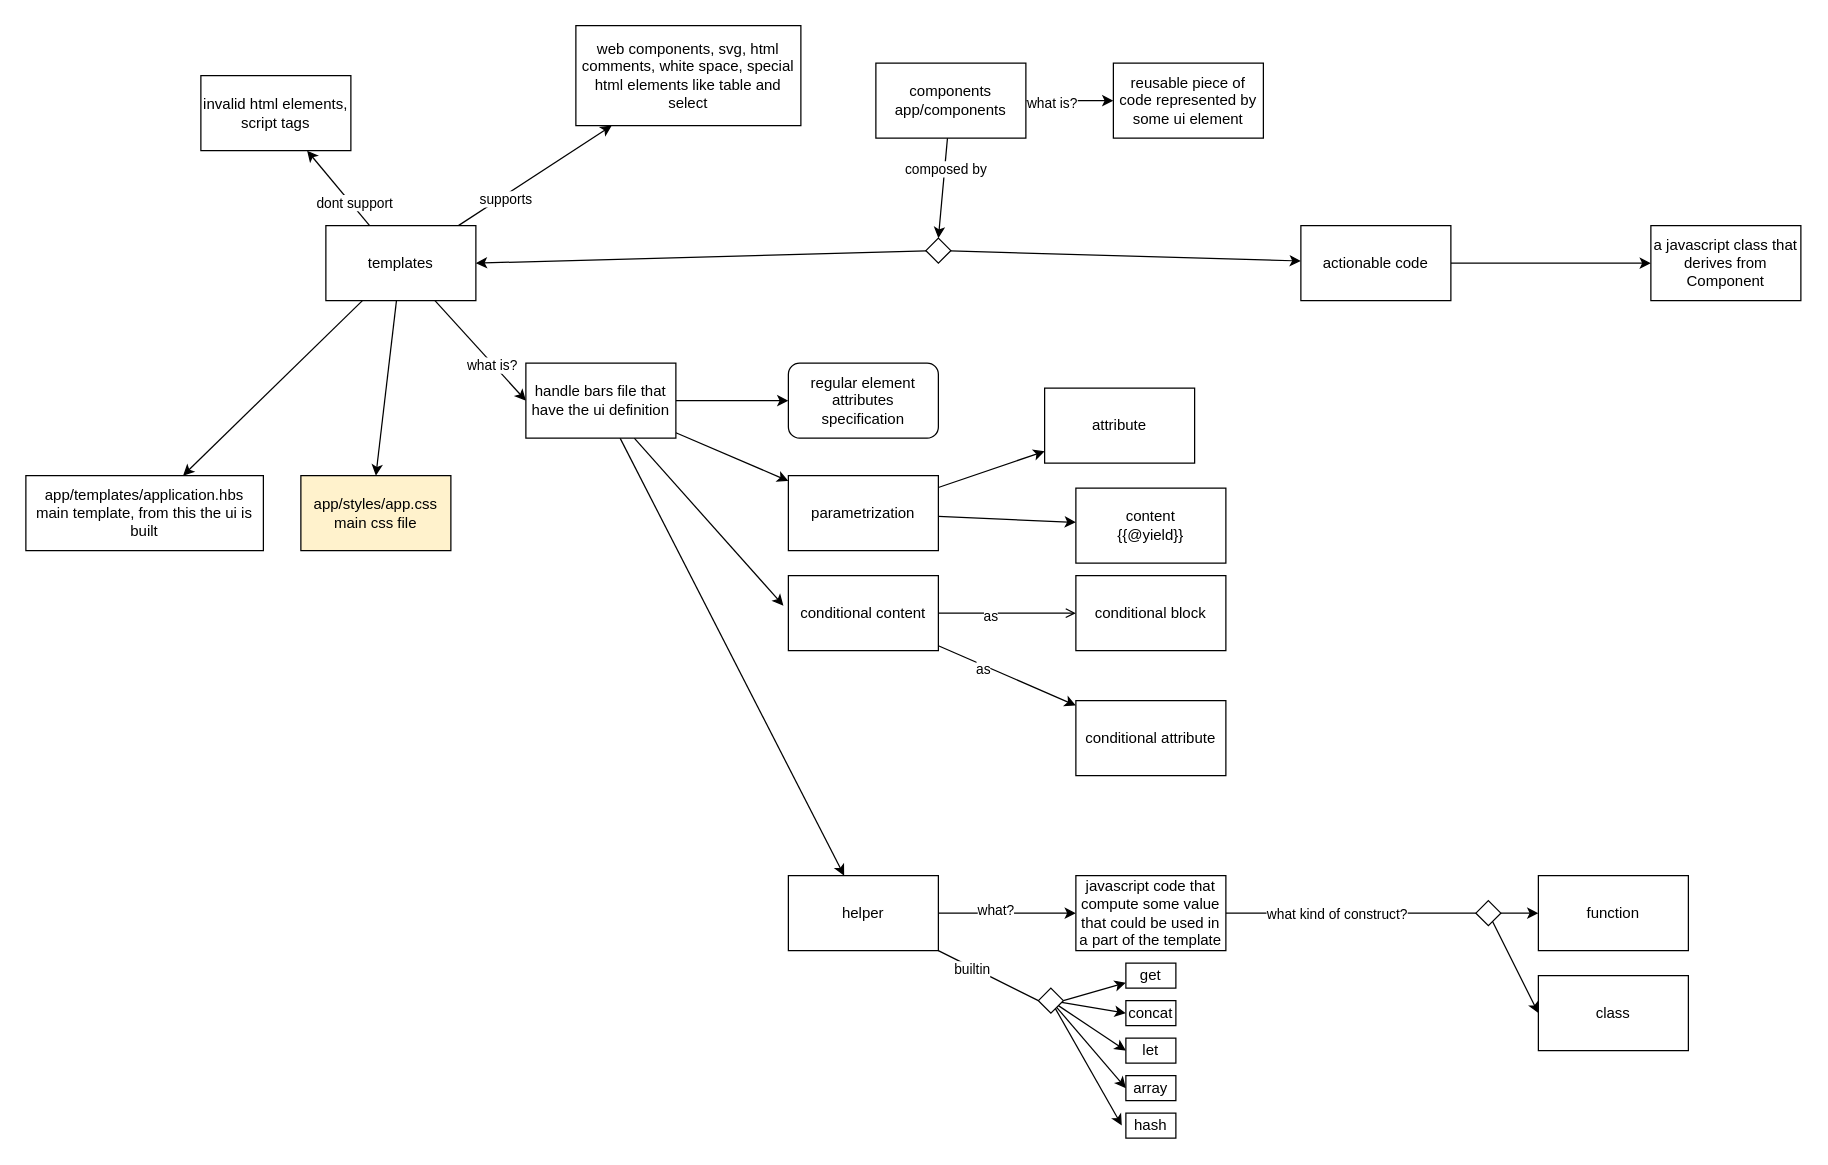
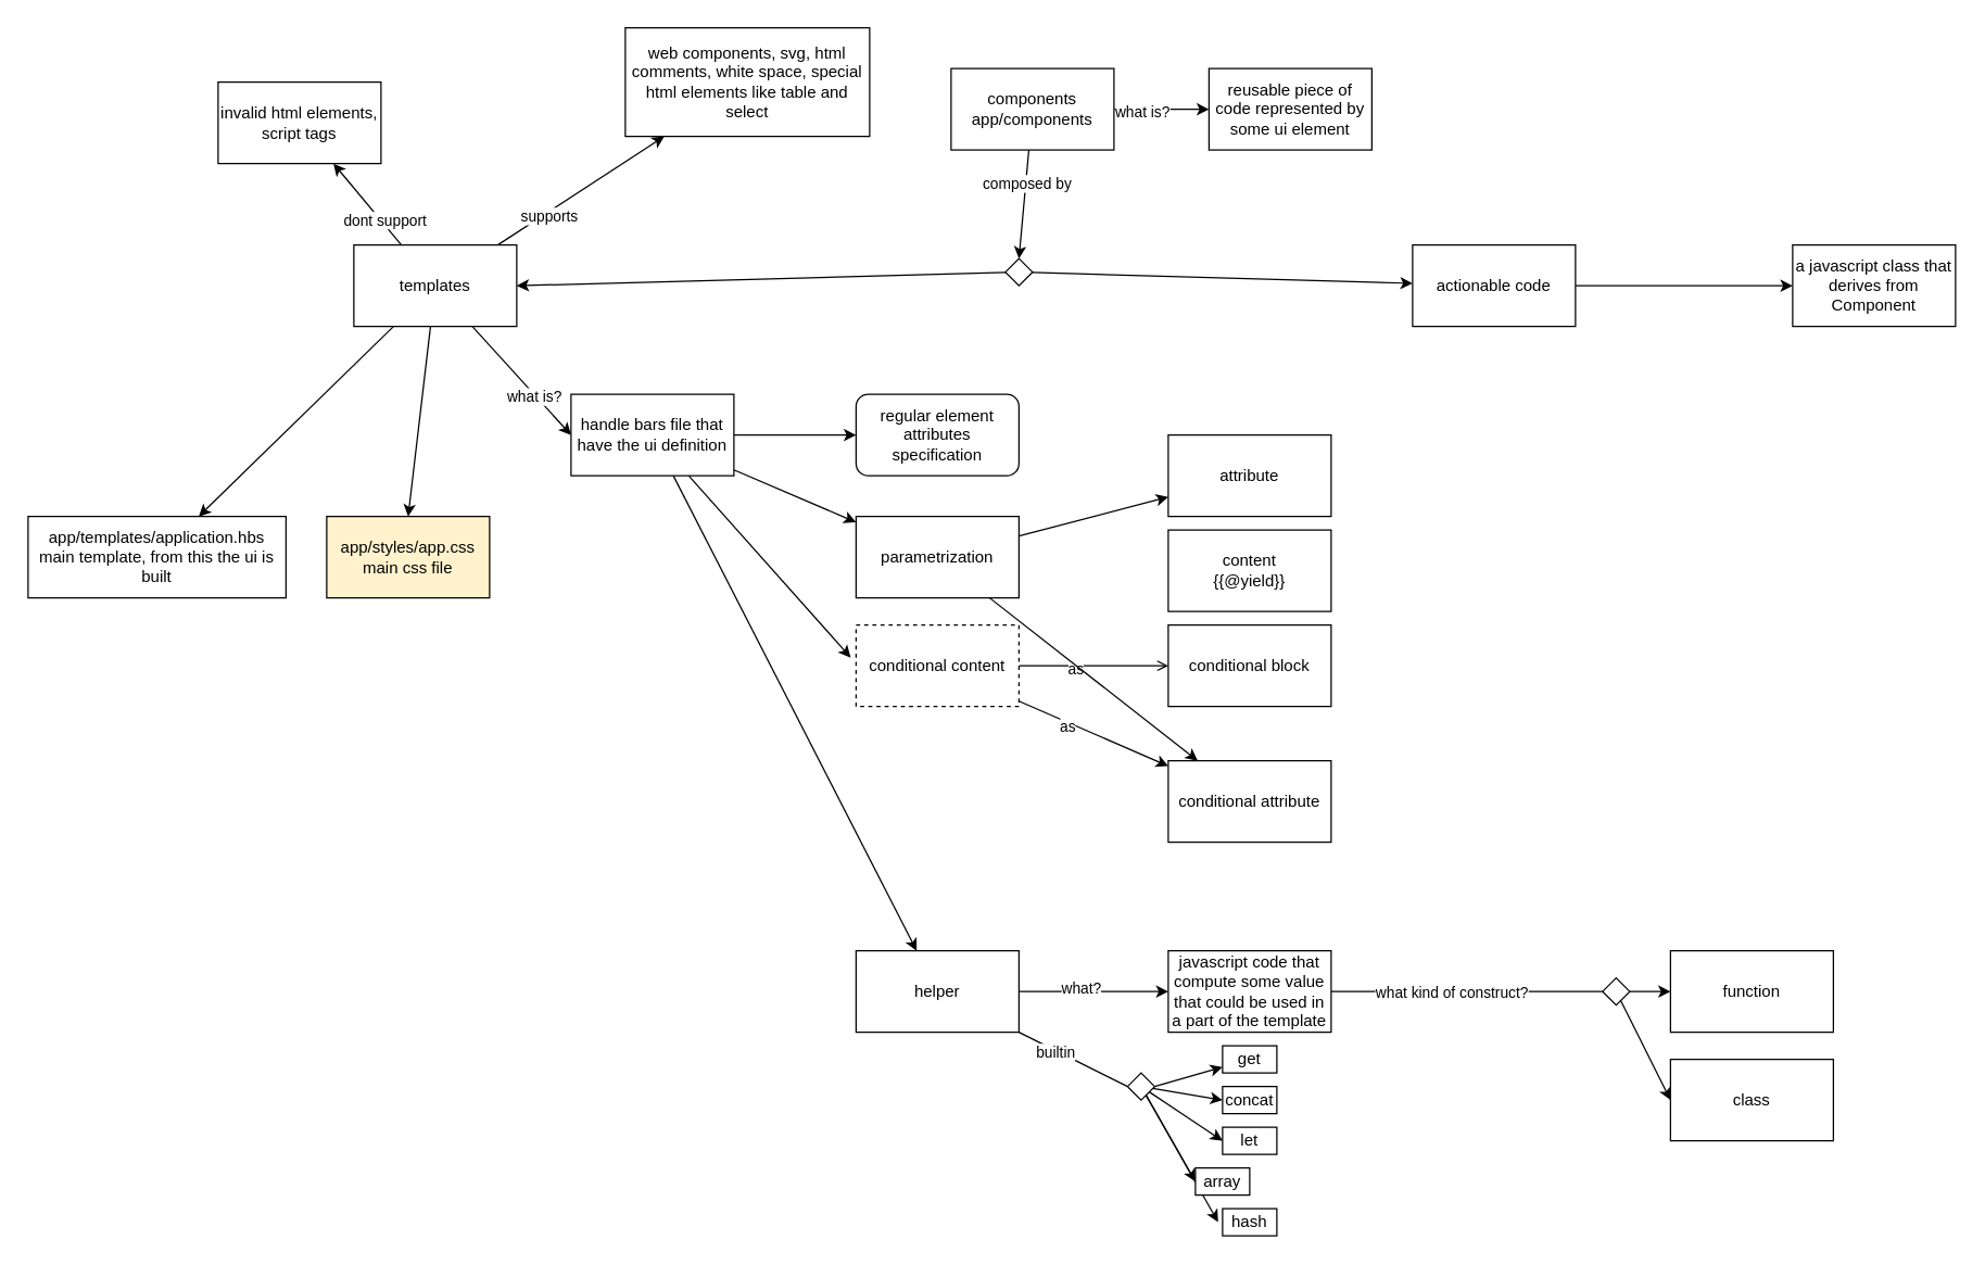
  <mxCell id="0" />
  <mxCell id="1" parent="0" />
  <mxCell id="2" style="rounded=0;orthogonalLoop=1;jettySize=auto;html=1;entryX=0.5;entryY=0;entryDx=0;entryDy=0;" edge="1" parent="1" source="9" target="12"><mxGeometry relative="1" as="geometry"><mxPoint x="480" y="300" as="targetPoint" /></mxGeometry></mxCell>
  <mxCell id="3" style="rounded=0;orthogonalLoop=1;jettySize=auto;html=1;entryX=0;entryY=0.5;entryDx=0;entryDy=0;" edge="1" parent="1" source="9" target="17"><mxGeometry relative="1" as="geometry"><mxPoint x="470" y="210" as="targetPoint" /></mxGeometry></mxCell>
  <mxCell id="4" value="what is?" style="edgeLabel;html=1;align=center;verticalAlign=middle;resizable=0;points=[];" vertex="1" connectable="0" parent="3"><mxGeometry x="0.273" y="-1" relative="1" as="geometry"><mxPoint as="offset" /></mxGeometry></mxCell>
  <mxCell id="5" style="rounded=0;orthogonalLoop=1;jettySize=auto;html=1;" edge="1" parent="1" source="9" target="18"><mxGeometry relative="1" as="geometry"><mxPoint x="450" y="90" as="targetPoint" /></mxGeometry></mxCell>
  <mxCell id="6" value="supports" style="edgeLabel;html=1;align=center;verticalAlign=middle;resizable=0;points=[];" vertex="1" connectable="0" parent="5"><mxGeometry x="-0.413" y="-2" relative="1" as="geometry"><mxPoint as="offset" /></mxGeometry></mxCell>
  <mxCell id="7" style="edgeStyle=none;rounded=0;orthogonalLoop=1;jettySize=auto;html=1;" edge="1" parent="1" source="9" target="19"><mxGeometry relative="1" as="geometry"><mxPoint x="240" y="110" as="targetPoint" /></mxGeometry></mxCell>
  <mxCell id="8" value="dont support" style="edgeLabel;html=1;align=center;verticalAlign=middle;resizable=0;points=[];" vertex="1" connectable="0" parent="7"><mxGeometry x="-0.433" y="-2" relative="1" as="geometry"><mxPoint as="offset" /></mxGeometry></mxCell>
  <mxCell id="9" value="templates" style="rounded=0;whiteSpace=wrap;html=1;" vertex="1" parent="1"><mxGeometry x="260" y="180" width="120" height="60" as="geometry" /></mxCell>
  <mxCell id="10" value="app/templates/application.hbs&lt;br&gt;main template, from this the ui is built" style="rounded=0;whiteSpace=wrap;html=1;" vertex="1" parent="1"><mxGeometry y="380" width="190" height="60" as="geometry" x="20" /></mxCell>
  <mxCell id="11" style="rounded=0;orthogonalLoop=1;jettySize=auto;html=1;" edge="1" parent="1" source="9" target="10"><mxGeometry relative="1" as="geometry"><mxPoint x="150" y="290" as="targetPoint" /><mxPoint x="210" y="210" as="sourcePoint" /></mxGeometry></mxCell>
  <mxCell id="12" value="app/styles/app.css&lt;br&gt;main css file" style="rounded=0;whiteSpace=wrap;html=1;fillColor=#fff2cc;" vertex="1" parent="1"><mxGeometry x="240" y="380" width="120" height="60" as="geometry" /></mxCell>
  <mxCell id="13" style="edgeStyle=none;rounded=0;orthogonalLoop=1;jettySize=auto;html=1;" edge="1" parent="1" source="17" target="28"><mxGeometry relative="1" as="geometry"><mxPoint x="660" y="320" as="targetPoint" /></mxGeometry></mxCell>
  <mxCell id="14" style="edgeStyle=none;rounded=0;orthogonalLoop=1;jettySize=auto;html=1;entryX=-0.033;entryY=0.4;entryDx=0;entryDy=0;entryPerimeter=0;" edge="1" parent="1" source="17" target="33"><mxGeometry relative="1" as="geometry"><mxPoint x="630" y="410" as="targetPoint" /></mxGeometry></mxCell>
  <mxCell id="15" style="edgeStyle=none;rounded=0;orthogonalLoop=1;jettySize=auto;html=1;" edge="1" parent="1" source="17" target="34"><mxGeometry relative="1" as="geometry"><mxPoint x="630" y="320" as="targetPoint" /></mxGeometry></mxCell>
  <mxCell id="16" style="edgeStyle=none;rounded=0;orthogonalLoop=1;jettySize=auto;html=1;" edge="1" parent="1" source="17" target="42"><mxGeometry relative="1" as="geometry"><mxPoint x="640" y="740" as="targetPoint" /></mxGeometry></mxCell>
  <mxCell id="17" value="handle bars file that have the ui definition" style="rounded=0;whiteSpace=wrap;html=1;" vertex="1" parent="1"><mxGeometry x="420" y="290" width="120" height="60" as="geometry" /></mxCell>
  <mxCell id="18" value="web components, svg, html comments, white space, special html elements like table and select" style="rounded=0;whiteSpace=wrap;html=1;" vertex="1" parent="1"><mxGeometry x="460" y="20" width="180" height="80" as="geometry" /></mxCell>
  <mxCell id="19" value="invalid html elements, script tags" style="rounded=0;whiteSpace=wrap;html=1;" vertex="1" parent="1"><mxGeometry x="160" y="60" width="120" height="60" as="geometry" /></mxCell>
  <mxCell id="20" style="edgeStyle=none;rounded=0;orthogonalLoop=1;jettySize=auto;html=1;" edge="1" parent="1" source="24" target="25"><mxGeometry relative="1" as="geometry"><mxPoint x="960" y="150" as="targetPoint" /></mxGeometry></mxCell>
  <mxCell id="21" value="what is?" style="edgeLabel;html=1;align=center;verticalAlign=middle;resizable=0;points=[];" vertex="1" connectable="0" parent="20"><mxGeometry x="-0.429" y="-1" relative="1" as="geometry"><mxPoint as="offset" /></mxGeometry></mxCell>
  <mxCell id="22" style="edgeStyle=none;rounded=0;orthogonalLoop=1;jettySize=auto;html=1;entryX=0.5;entryY=0;entryDx=0;entryDy=0;" edge="1" parent="1" source="24" target="66"><mxGeometry relative="1" as="geometry"><mxPoint x="580" y="200" as="targetPoint" /></mxGeometry></mxCell>
  <mxCell id="23" value="composed by" style="edgeLabel;html=1;align=center;verticalAlign=middle;resizable=0;points=[];" vertex="1" connectable="0" parent="22"><mxGeometry x="-0.379" y="-1" relative="1" as="geometry"><mxPoint x="1" as="offset" /></mxGeometry></mxCell>
  <mxCell id="24" value="components&lt;br&gt;app/components" style="rounded=0;whiteSpace=wrap;html=1;" vertex="1" parent="1"><mxGeometry x="700" y="50" width="120" height="60" as="geometry" /></mxCell>
  <mxCell id="25" value="reusable piece of code represented by some ui element" style="rounded=0;whiteSpace=wrap;html=1;" vertex="1" parent="1"><mxGeometry x="890" y="50" width="120" height="60" as="geometry" /></mxCell>
  <mxCell id="26" style="edgeStyle=none;rounded=0;orthogonalLoop=1;jettySize=auto;html=1;" edge="1" parent="1" source="28" target="37"><mxGeometry relative="1" as="geometry"><mxPoint x="830" y="390" as="targetPoint" /></mxGeometry></mxCell>
  <mxCell id="27" style="edgeStyle=none;rounded=0;orthogonalLoop=1;jettySize=auto;html=1;" edge="1" parent="1" source="38"><mxGeometry relative="1" as="geometry"><mxPoint x="860" y="420" as="targetPoint" /></mxGeometry></mxCell>
  <mxCell id="28" value="parametrization" style="rounded=0;whiteSpace=wrap;html=1;" vertex="1" parent="1"><mxGeometry x="630" y="380" width="120" height="60" as="geometry" /></mxCell>
  <mxCell id="29" style="edgeStyle=none;rounded=0;orthogonalLoop=1;jettySize=auto;html=1;endArrow=open;" edge="1" parent="1" source="33" target="35"><mxGeometry relative="1" as="geometry"><mxPoint x="860" y="490" as="targetPoint" /></mxGeometry></mxCell>
  <mxCell id="30" value="as" style="edgeLabel;html=1;align=center;verticalAlign=middle;resizable=0;points=[];" vertex="1" connectable="0" parent="29"><mxGeometry x="-0.255" y="-2" relative="1" as="geometry"><mxPoint as="offset" /></mxGeometry></mxCell>
  <mxCell id="31" style="edgeStyle=none;rounded=0;orthogonalLoop=1;jettySize=auto;html=1;" edge="1" parent="1" source="33" target="36"><mxGeometry relative="1" as="geometry"><mxPoint x="860" y="580" as="targetPoint" /></mxGeometry></mxCell>
  <mxCell id="32" value="as" style="edgeLabel;html=1;align=center;verticalAlign=middle;resizable=0;points=[];" vertex="1" connectable="0" parent="31"><mxGeometry x="-0.339" y="-3" relative="1" as="geometry"><mxPoint as="offset" /></mxGeometry></mxCell>
- <mxCell id="33" value="conditional content" style="rounded=0;whiteSpace=wrap;html=1;" vertex="1" parent="1"><mxGeometry x="630" y="460" width="120" height="60" as="geometry" /></mxCell>
+ <mxCell id="33" value="conditional content" style="rounded=0;whiteSpace=wrap;html=1;dashed=1;" vertex="1" parent="1"><mxGeometry x="630" y="460" width="120" height="60" as="geometry" /></mxCell>
  <mxCell id="34" value="regular element attributes specification" style="whiteSpace=wrap;html=1;rounded=1;" vertex="1" parent="1"><mxGeometry x="630" y="290" width="120" height="60" as="geometry" /></mxCell>
  <mxCell id="35" value="conditional block" style="rounded=0;whiteSpace=wrap;html=1;" vertex="1" parent="1"><mxGeometry x="860" y="460" width="120" height="60" as="geometry" /></mxCell>
  <mxCell id="36" value="conditional attribute" style="rounded=0;whiteSpace=wrap;html=1;" vertex="1" parent="1"><mxGeometry x="860" y="560" width="120" height="60" as="geometry" /></mxCell>
- <mxCell id="37" value="attribute" style="rounded=0;whiteSpace=wrap;html=1;" vertex="1" parent="1"><mxGeometry x="835" y="310" width="120" height="60" as="geometry" /></mxCell>
+ <mxCell id="37" value="attribute" style="rounded=0;whiteSpace=wrap;html=1;" vertex="1" parent="1"><mxGeometry x="860" y="320" width="120" height="60" as="geometry" /></mxCell>
  <mxCell id="38" value="content&lt;br&gt;{{@yield}}" style="rounded=0;whiteSpace=wrap;html=1;" vertex="1" parent="1"><mxGeometry x="860" y="390" width="120" height="60" as="geometry" /></mxCell>
- <mxCell id="39" style="edgeStyle=none;rounded=0;orthogonalLoop=1;jettySize=auto;html=1;" edge="1" parent="1" source="28" target="38"><mxGeometry relative="1" as="geometry"><mxPoint x="860" y="420" as="targetPoint" /><mxPoint x="750" y="413.529" as="sourcePoint" /></mxGeometry></mxCell>
+ <mxCell id="39" style="edgeStyle=none;rounded=0;orthogonalLoop=1;jettySize=auto;html=1;" edge="1" parent="1" source="28" target="36"><mxGeometry relative="1" as="geometry"><mxPoint x="860" y="420" as="targetPoint" /><mxPoint x="750" y="413.529" as="sourcePoint" /></mxGeometry></mxCell>
  <mxCell id="40" style="edgeStyle=none;rounded=0;orthogonalLoop=1;jettySize=auto;html=1;" edge="1" parent="1" source="42" target="45"><mxGeometry relative="1" as="geometry"><mxPoint x="860" y="730" as="targetPoint" /></mxGeometry></mxCell>
  <mxCell id="41" value="what?" style="edgeLabel;html=1;align=center;verticalAlign=middle;resizable=0;points=[];" vertex="1" connectable="0" parent="40"><mxGeometry x="-0.182" y="3" relative="1" as="geometry"><mxPoint as="offset" /></mxGeometry></mxCell>
  <mxCell id="42" value="helper" style="rounded=0;whiteSpace=wrap;html=1;" vertex="1" parent="1"><mxGeometry x="630" y="700" width="120" height="60" as="geometry" /></mxCell>
  <mxCell id="43" style="edgeStyle=none;rounded=0;orthogonalLoop=1;jettySize=auto;html=1;entryX=0;entryY=0.5;entryDx=0;entryDy=0;endArrow=none;endFill=0;" edge="1" parent="1" source="45" target="48"><mxGeometry relative="1" as="geometry"><mxPoint x="1160" y="730" as="targetPoint" /></mxGeometry></mxCell>
  <mxCell id="44" value="what kind of construct?" style="edgeLabel;html=1;align=center;verticalAlign=middle;resizable=0;points=[];" vertex="1" connectable="0" parent="43"><mxGeometry x="-0.283" relative="1" as="geometry"><mxPoint x="16" as="offset" /></mxGeometry></mxCell>
  <mxCell id="45" value="javascript code that compute some value that could be used in a part of the template" style="rounded=0;whiteSpace=wrap;html=1;" vertex="1" parent="1"><mxGeometry x="860" y="700" width="120" height="60" as="geometry" /></mxCell>
  <mxCell id="46" value="function" style="rounded=0;whiteSpace=wrap;html=1;" vertex="1" parent="1"><mxGeometry x="1230" y="700" width="120" height="60" as="geometry" /></mxCell>
  <mxCell id="47" style="edgeStyle=none;rounded=0;orthogonalLoop=1;jettySize=auto;html=1;exitX=1;exitY=0.5;exitDx=0;exitDy=0;entryX=0;entryY=0.5;entryDx=0;entryDy=0;" edge="1" parent="1" source="48" target="46"><mxGeometry relative="1" as="geometry" /></mxCell>
  <mxCell id="48" value="" style="rhombus;whiteSpace=wrap;html=1;" vertex="1" parent="1"><mxGeometry x="1180" y="720" width="20" height="20" as="geometry" /></mxCell>
  <mxCell id="49" value="class" style="rounded=0;whiteSpace=wrap;html=1;" vertex="1" parent="1"><mxGeometry x="1230" y="780" width="120" height="60" as="geometry" /></mxCell>
  <mxCell id="50" style="edgeStyle=none;rounded=0;orthogonalLoop=1;jettySize=auto;html=1;entryX=0;entryY=0.5;entryDx=0;entryDy=0;" edge="1" parent="1" source="48" target="49"><mxGeometry relative="1" as="geometry"><mxPoint x="1230" y="810" as="targetPoint" /><mxPoint x="1193.333" y="736.667" as="sourcePoint" /></mxGeometry></mxCell>
  <mxCell id="51" style="edgeStyle=none;rounded=0;orthogonalLoop=1;jettySize=auto;html=1;exitX=1;exitY=0.5;exitDx=0;exitDy=0;endArrow=classic;endFill=1;" edge="1" parent="1" source="56" target="59"><mxGeometry relative="1" as="geometry"><mxPoint x="880" y="790" as="targetPoint" /></mxGeometry></mxCell>
  <mxCell id="52" style="edgeStyle=none;rounded=0;orthogonalLoop=1;jettySize=auto;html=1;entryX=0;entryY=0.5;entryDx=0;entryDy=0;endArrow=classic;endFill=1;" edge="1" parent="1" source="56" target="61"><mxGeometry relative="1" as="geometry" /></mxCell>
  <mxCell id="53" style="edgeStyle=none;rounded=0;orthogonalLoop=1;jettySize=auto;html=1;entryX=0;entryY=0.5;entryDx=0;entryDy=0;endArrow=classic;endFill=1;" edge="1" parent="1" source="56" target="60"><mxGeometry relative="1" as="geometry" /></mxCell>
  <mxCell id="54" style="edgeStyle=none;rounded=0;orthogonalLoop=1;jettySize=auto;html=1;entryX=0;entryY=0.5;entryDx=0;entryDy=0;endArrow=classic;endFill=1;" edge="1" parent="1" source="56" target="62"><mxGeometry relative="1" as="geometry" /></mxCell>
  <mxCell id="55" style="edgeStyle=none;rounded=0;orthogonalLoop=1;jettySize=auto;html=1;entryX=-0.082;entryY=0.493;entryDx=0;entryDy=0;entryPerimeter=0;endArrow=classic;endFill=1;" edge="1" parent="1" source="56" target="63"><mxGeometry relative="1" as="geometry" /></mxCell>
  <mxCell id="56" value="" style="rhombus;whiteSpace=wrap;html=1;" vertex="1" parent="1"><mxGeometry x="830" y="790" width="20" height="20" as="geometry" /></mxCell>
  <mxCell id="57" style="edgeStyle=none;rounded=0;orthogonalLoop=1;jettySize=auto;html=1;endArrow=none;endFill=0;entryX=0;entryY=0.5;entryDx=0;entryDy=0;" edge="1" parent="1" source="42" target="56"><mxGeometry relative="1" as="geometry"><mxPoint x="860" y="830" as="targetPoint" /><mxPoint x="741" y="760" as="sourcePoint" /></mxGeometry></mxCell>
  <mxCell id="58" value="builtin" style="edgeLabel;html=1;align=center;verticalAlign=middle;resizable=0;points=[];" vertex="1" connectable="0" parent="57"><mxGeometry x="-0.321" y="-1" relative="1" as="geometry"><mxPoint as="offset" /></mxGeometry></mxCell>
  <mxCell id="59" value="get" style="rounded=0;whiteSpace=wrap;html=1;" vertex="1" parent="1"><mxGeometry x="900" y="770" width="40" height="20" as="geometry" /></mxCell>
  <mxCell id="60" value="let" style="rounded=0;whiteSpace=wrap;html=1;" vertex="1" parent="1"><mxGeometry x="900" y="830" width="40" height="20" as="geometry" /></mxCell>
  <mxCell id="61" value="concat" style="rounded=0;whiteSpace=wrap;html=1;" vertex="1" parent="1"><mxGeometry x="900" y="800" width="40" height="20" as="geometry" /></mxCell>
- <mxCell id="62" value="array" style="rounded=0;whiteSpace=wrap;html=1;" vertex="1" parent="1"><mxGeometry x="900" y="860" width="40" height="20" as="geometry" /></mxCell>
+ <mxCell id="62" value="array" style="rounded=0;whiteSpace=wrap;html=1;" vertex="1" parent="1"><mxGeometry x="880" y="860" width="40" height="20" as="geometry" /></mxCell>
  <mxCell id="63" value="hash" style="rounded=0;whiteSpace=wrap;html=1;" vertex="1" parent="1"><mxGeometry x="900" y="890" width="40" height="20" as="geometry" /></mxCell>
  <mxCell id="64" style="edgeStyle=none;rounded=0;orthogonalLoop=1;jettySize=auto;html=1;entryX=1;entryY=0.5;entryDx=0;entryDy=0;endArrow=classic;endFill=1;" edge="1" parent="1" source="66" target="9"><mxGeometry relative="1" as="geometry" /></mxCell>
  <mxCell id="65" style="edgeStyle=none;rounded=0;orthogonalLoop=1;jettySize=auto;html=1;endArrow=classic;endFill=1;" edge="1" parent="1" source="66" target="68"><mxGeometry relative="1" as="geometry"><mxPoint x="1100" y="210" as="targetPoint" /></mxGeometry></mxCell>
  <mxCell id="66" value="" style="rhombus;whiteSpace=wrap;html=1;" vertex="1" parent="1"><mxGeometry x="740" y="190" width="20" height="20" as="geometry" /></mxCell>
  <mxCell id="67" style="edgeStyle=none;rounded=0;orthogonalLoop=1;jettySize=auto;html=1;endArrow=classic;endFill=1;" edge="1" parent="1" source="68" target="69"><mxGeometry relative="1" as="geometry"><mxPoint x="1330" y="210" as="targetPoint" /></mxGeometry></mxCell>
  <mxCell id="68" value="actionable code" style="rounded=0;whiteSpace=wrap;html=1;" vertex="1" parent="1"><mxGeometry x="1040" y="180" width="120" height="60" as="geometry" /></mxCell>
  <mxCell id="69" value="a javascript class that derives from Component" style="rounded=0;whiteSpace=wrap;html=1;" vertex="1" parent="1"><mxGeometry x="1320" y="180" width="120" height="60" as="geometry" /></mxCell>
